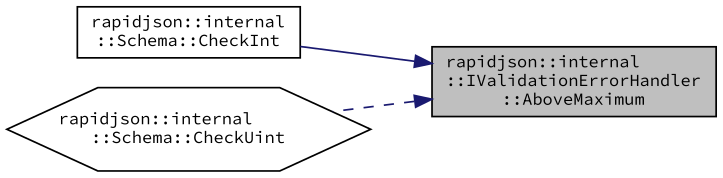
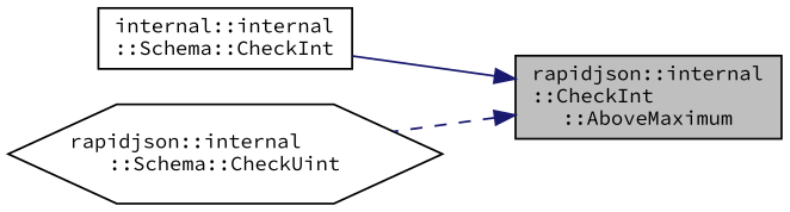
  digraph {
    fontname="Source Code Pro"
    rankdir=RL
    node [color=black fillcolor=white fontname="Source Code Pro" fontsize=10 shape=box style=filled]
    edge [color=midnightblue dir=back fontname="Source Code Pro" fontsize=10 labelfontname=Helvetica labelfontsize=10]
-   n1 [fillcolor=grey75 fontcolor=black height=0.2 label="rapidjson::internal\l::IValidationErrorHandler\l::AboveMaximum" width=0.4]
-   n2 [height=0.2 label="rapidjson::internal\l::Schema::CheckInt" width=0.4]
+   n1 [fillcolor=grey75 fontcolor=black height=0.2 label="rapidjson::internal\l::CheckInt\l::AboveMaximum" width=0.4]
+   n2 [height=0.2 label="internal::internal\l::Schema::CheckInt" width=0.4]
    n3 [height=0.2 label="rapidjson::internal\l::Schema::CheckUint" shape=hexagon width=0.4]
    n1 -> n2 [style=solid]
    n1 -> n3 [style=dashed]
  }
